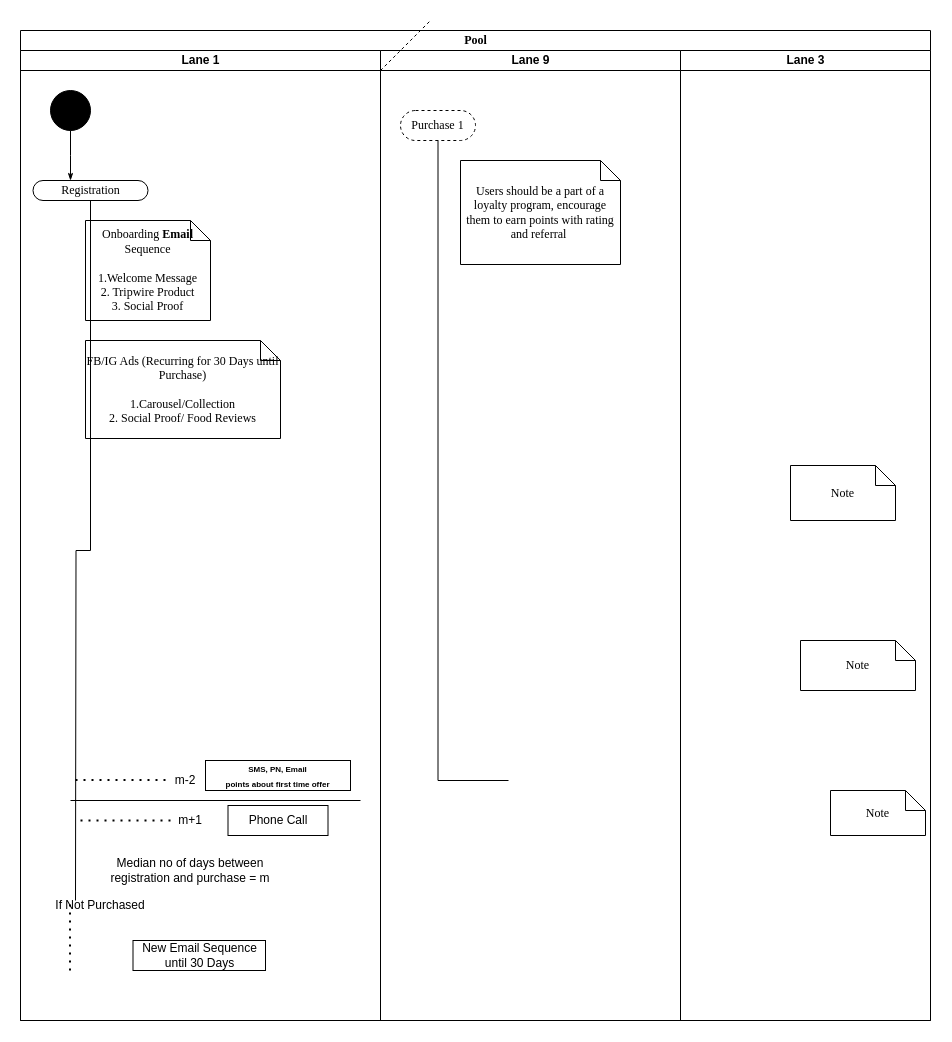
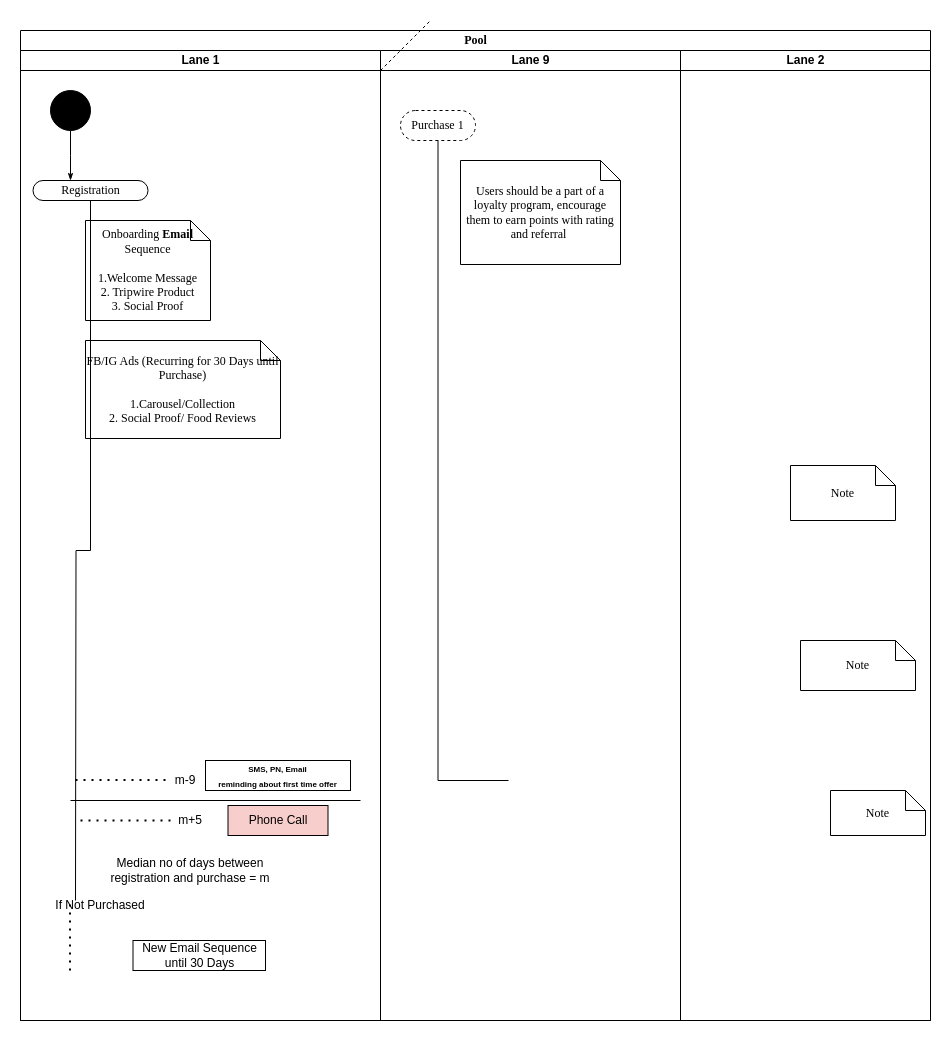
  <mxCell id="0" />
  <mxCell id="1" parent="0" />
  <mxCell id="2" value="Pool" style="swimlane;html=1;childLayout=stackLayout;startSize=20;rounded=0;shadow=0;comic=0;labelBackgroundColor=none;strokeWidth=1;fontFamily=Verdana;fontSize=12;align=center;" parent="1" vertex="1"><mxGeometry x="20" y="30" width="910" height="990" as="geometry" /></mxCell>
  <mxCell id="3" value="Lane 1" style="swimlane;html=1;startSize=20;" parent="2" vertex="1"><mxGeometry y="20" width="360" height="970" as="geometry" /></mxCell>
  <mxCell id="4" style="edgeStyle=orthogonalEdgeStyle;rounded=0;html=1;labelBackgroundColor=none;startArrow=none;startFill=0;startSize=5;endArrow=classicThin;endFill=1;endSize=5;jettySize=auto;orthogonalLoop=1;strokeWidth=1;fontFamily=Verdana;fontSize=12" parent="3" source="5" edge="1"><mxGeometry relative="1" as="geometry"><mxPoint x="50" y="130" as="targetPoint" /></mxGeometry></mxCell>
  <mxCell id="5" value="" style="ellipse;whiteSpace=wrap;html=1;rounded=0;shadow=0;comic=0;labelBackgroundColor=none;strokeWidth=1;fillColor=#000000;fontFamily=Verdana;fontSize=12;align=center;" parent="3" vertex="1"><mxGeometry x="30" y="40" width="40" height="40" as="geometry" /></mxCell>
  <mxCell id="6" value="Registration" style="rounded=1;whiteSpace=wrap;html=1;shadow=0;comic=0;labelBackgroundColor=none;strokeWidth=1;fontFamily=Verdana;fontSize=12;align=center;arcSize=50;" parent="3" vertex="1"><mxGeometry x="12.5" y="130" width="115" height="20" as="geometry" /></mxCell>
  <mxCell id="7" value="" style="endArrow=none;dashed=1;html=1;dashPattern=1 3;strokeWidth=2;" edge="1" parent="3"><mxGeometry width="50" height="50" relative="1" as="geometry"><mxPoint x="60" y="770" as="sourcePoint" /><mxPoint x="150" y="770" as="targetPoint" /></mxGeometry></mxCell>
  <mxCell id="8" value="" style="endArrow=none;dashed=1;html=1;dashPattern=1 3;strokeWidth=2;" edge="1" parent="3"><mxGeometry width="50" height="50" relative="1" as="geometry"><mxPoint x="55" y="729.5" as="sourcePoint" /><mxPoint x="145" y="729.5" as="targetPoint" /></mxGeometry></mxCell>
  <mxCell id="9" value="" style="endArrow=none;dashed=1;html=1;dashPattern=1 3;strokeWidth=2;" edge="1" parent="3"><mxGeometry width="50" height="50" relative="1" as="geometry"><mxPoint x="49.5" y="920" as="sourcePoint" /><mxPoint x="49.5" y="850" as="targetPoint" /></mxGeometry></mxCell>
  <mxCell id="10" value="If Not Purchased" style="text;html=1;strokeColor=none;fillColor=none;align=center;verticalAlign=middle;whiteSpace=wrap;rounded=0;" vertex="1" parent="3"><mxGeometry x="25" y="845" width="110" height="20" as="geometry" /></mxCell>
  <mxCell id="11" value="Onboarding &lt;b&gt;Email&lt;/b&gt; Sequence&lt;br&gt;&lt;br&gt;1.Welcome Message&lt;br&gt;2. Tripwire Product&lt;br&gt;3. Social Proof" style="shape=note;whiteSpace=wrap;html=1;rounded=0;shadow=0;comic=0;labelBackgroundColor=none;strokeWidth=1;fontFamily=Verdana;fontSize=12;align=center;size=20;" parent="3" vertex="1"><mxGeometry x="65" y="170" width="125" height="100" as="geometry" /></mxCell>
  <mxCell id="12" value="" style="endArrow=none;html=1;" edge="1" parent="3"><mxGeometry width="50" height="50" relative="1" as="geometry"><mxPoint x="50" y="750" as="sourcePoint" /><mxPoint x="340" y="750" as="targetPoint" /></mxGeometry></mxCell>
  <mxCell id="13" value="New Email Sequence until 30 Days" style="rounded=0;whiteSpace=wrap;html=1;" vertex="1" parent="3"><mxGeometry x="112.5" y="890" width="132.5" height="30" as="geometry" /></mxCell>
  <mxCell id="14" value="FB/IG Ads (Recurring for 30 Days until Purchase)&lt;br&gt;&lt;br&gt;1.Carousel/Collection&lt;br&gt;2. Social Proof/ Food Reviews" style="shape=note;whiteSpace=wrap;html=1;rounded=0;shadow=0;comic=0;labelBackgroundColor=none;strokeWidth=1;fontFamily=Verdana;fontSize=12;align=center;size=20;" vertex="1" parent="3"><mxGeometry x="65" y="290" width="195" height="98" as="geometry" /></mxCell>
  <mxCell id="15" value="Median no of days between registration and purchase = m" style="text;html=1;strokeColor=none;fillColor=none;align=center;verticalAlign=middle;whiteSpace=wrap;rounded=0;" vertex="1" parent="3"><mxGeometry x="70" y="810" width="200" height="20" as="geometry" /></mxCell>
- <mxCell id="16" value="m+1" style="text;html=1;strokeColor=none;fillColor=none;align=center;verticalAlign=middle;whiteSpace=wrap;rounded=0;" vertex="1" parent="3"><mxGeometry x="70" y="760" width="200" height="20" as="geometry" /></mxCell>
- <mxCell id="17" value="m-2" style="text;html=1;strokeColor=none;fillColor=none;align=center;verticalAlign=middle;whiteSpace=wrap;rounded=0;" vertex="1" parent="3"><mxGeometry x="65" y="720" width="200" height="20" as="geometry" /></mxCell>
- <mxCell id="18" value="Phone Call" style="rounded=0;whiteSpace=wrap;html=1;" vertex="1" parent="3"><mxGeometry x="207.5" y="755" width="100" height="30" as="geometry" /></mxCell>
- <mxCell id="19" value="&lt;font style=&quot;font-size: 8px&quot;&gt;&lt;b&gt;SMS, PN, Email&lt;br&gt;points about first time offer&lt;/b&gt;&lt;/font&gt;" style="rounded=0;whiteSpace=wrap;html=1;" vertex="1" parent="3"><mxGeometry x="185" y="710" width="145" height="30" as="geometry" /></mxCell>
+ <mxCell id="16" value="m+5" style="text;html=1;strokeColor=none;fillColor=none;align=center;verticalAlign=middle;whiteSpace=wrap;rounded=0;" vertex="1" parent="3"><mxGeometry x="70" y="760" width="200" height="20" as="geometry" /></mxCell>
+ <mxCell id="17" value="m-9" style="text;html=1;strokeColor=none;fillColor=none;align=center;verticalAlign=middle;whiteSpace=wrap;rounded=0;" vertex="1" parent="3"><mxGeometry x="65" y="720" width="200" height="20" as="geometry" /></mxCell>
+ <mxCell id="18" value="Phone Call" style="rounded=0;whiteSpace=wrap;html=1;fillColor=#f8cecc;" vertex="1" parent="3"><mxGeometry x="207.5" y="755" width="100" height="30" as="geometry" /></mxCell>
+ <mxCell id="19" value="&lt;font style=&quot;font-size: 8px&quot;&gt;&lt;b&gt;SMS, PN, Email&lt;br&gt;reminding about first time offer&lt;/b&gt;&lt;/font&gt;" style="rounded=0;whiteSpace=wrap;html=1;" vertex="1" parent="3"><mxGeometry x="185" y="710" width="145" height="30" as="geometry" /></mxCell>
  <mxCell id="20" style="edgeStyle=orthogonalEdgeStyle;rounded=0;orthogonalLoop=1;jettySize=auto;html=1;exitX=0.5;exitY=1;exitDx=0;exitDy=0;entryX=0.25;entryY=1;entryDx=0;entryDy=0;endArrow=none;endFill=0;" edge="1" parent="3" source="19" target="19"><mxGeometry relative="1" as="geometry" /></mxCell>
  <mxCell id="21" value="Lane 9" style="swimlane;html=1;startSize=20;" parent="2" vertex="1"><mxGeometry x="360" y="20" width="300" height="970" as="geometry" /></mxCell>
  <mxCell id="22" value="Purchase 1" style="rounded=1;whiteSpace=wrap;html=1;shadow=0;comic=0;labelBackgroundColor=none;strokeWidth=1;fontFamily=Verdana;fontSize=12;align=center;arcSize=50;dashed=1;" vertex="1" parent="21"><mxGeometry x="20" y="60" width="75" height="30" as="geometry" /></mxCell>
  <mxCell id="23" value="Users should be a part of a loyalty program, encourage them to earn points with rating and referral&amp;nbsp;" style="shape=note;whiteSpace=wrap;html=1;rounded=0;shadow=0;comic=0;labelBackgroundColor=none;strokeWidth=1;fontFamily=Verdana;fontSize=12;align=center;size=20;" parent="21" vertex="1"><mxGeometry x="80" y="110" width="160" height="104" as="geometry" /></mxCell>
- <mxCell id="24" value="Lane 3" style="swimlane;html=1;startSize=20;" parent="2" vertex="1"><mxGeometry x="660" y="20" width="250" height="970" as="geometry" /></mxCell>
+ <mxCell id="24" value="Lane 2" style="swimlane;html=1;startSize=20;" parent="2" vertex="1"><mxGeometry x="660" y="20" width="250" height="970" as="geometry" /></mxCell>
  <mxCell id="25" value="Note" style="shape=note;whiteSpace=wrap;html=1;rounded=0;shadow=0;comic=0;labelBackgroundColor=none;strokeWidth=1;fontFamily=Verdana;fontSize=12;align=center;size=20;" parent="24" vertex="1"><mxGeometry x="110" y="415" width="105" height="55" as="geometry" /></mxCell>
  <mxCell id="26" value="Note" style="shape=note;whiteSpace=wrap;html=1;rounded=0;shadow=0;comic=0;labelBackgroundColor=none;strokeWidth=1;fontFamily=Verdana;fontSize=12;align=center;size=20;" parent="24" vertex="1"><mxGeometry x="120" y="590" width="115" height="50" as="geometry" /></mxCell>
  <mxCell id="27" value="Note" style="shape=note;whiteSpace=wrap;html=1;rounded=0;shadow=0;comic=0;labelBackgroundColor=none;strokeWidth=1;fontFamily=Verdana;fontSize=12;align=center;size=20;" parent="24" vertex="1"><mxGeometry x="150" y="740" width="95" height="45" as="geometry" /></mxCell>
  <mxCell id="28" value="" style="endArrow=none;dashed=1;html=1;" edge="1" parent="1"><mxGeometry width="50" height="50" relative="1" as="geometry"><mxPoint x="380" y="70" as="sourcePoint" /><mxPoint x="430" y="20" as="targetPoint" /></mxGeometry></mxCell>
  <mxCell id="29" style="edgeStyle=orthogonalEdgeStyle;rounded=0;orthogonalLoop=1;jettySize=auto;html=1;endArrow=none;endFill=0;" edge="1" parent="1" source="6"><mxGeometry relative="1" as="geometry"><mxPoint x="75" y="900" as="targetPoint" /></mxGeometry></mxCell>
  <mxCell id="30" style="edgeStyle=orthogonalEdgeStyle;rounded=0;orthogonalLoop=1;jettySize=auto;html=1;endArrow=none;endFill=0;" edge="1" parent="1" source="22"><mxGeometry relative="1" as="geometry"><mxPoint x="508" y="780" as="targetPoint" /><Array as="points"><mxPoint x="438" y="780" /></Array></mxGeometry></mxCell>
